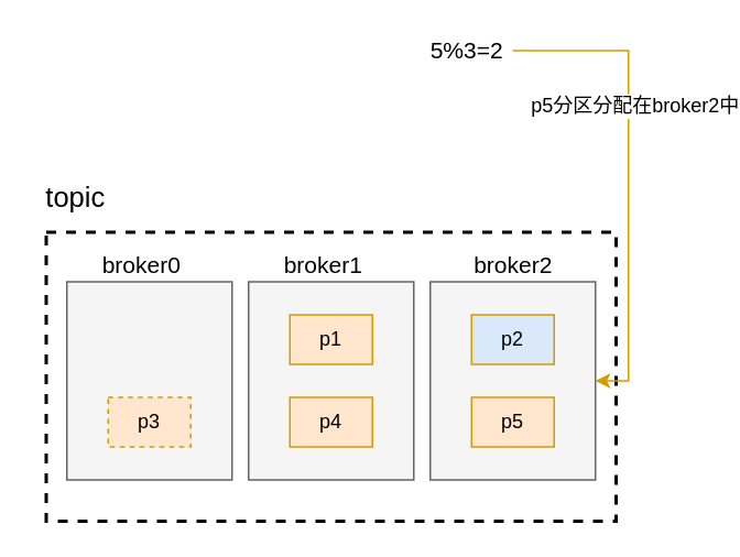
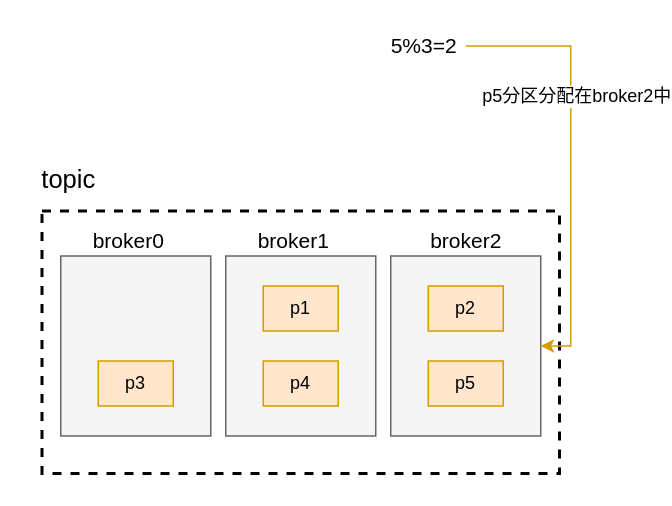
  <mxCell id="0" />
  <mxCell id="1" parent="0" />
  <mxCell id="2" value="" style="rounded=0;whiteSpace=wrap;html=1;dashed=1;strokeWidth=2;" vertex="1" parent="1"><mxGeometry x="27.5" y="140" width="345" height="175" as="geometry" /></mxCell>
  <mxCell id="3" value="" style="rounded=0;whiteSpace=wrap;html=1;fillColor=#f5f5f5;strokeColor=#666666;fontColor=#333333;" vertex="1" parent="1"><mxGeometry x="260" y="170" width="100" height="120" as="geometry" /></mxCell>
  <mxCell id="4" value="" style="rounded=0;whiteSpace=wrap;html=1;fillColor=#f5f5f5;strokeColor=#666666;fontColor=#333333;" vertex="1" parent="1"><mxGeometry x="150" y="170" width="100" height="120" as="geometry" /></mxCell>
  <mxCell id="5" value="" style="rounded=0;whiteSpace=wrap;html=1;fillColor=#f5f5f5;strokeColor=#666666;fontColor=#333333;" vertex="1" parent="1"><mxGeometry x="40" y="170" width="100" height="120" as="geometry" /></mxCell>
- <mxCell id="6" value="p3" style="rounded=0;whiteSpace=wrap;html=1;fillColor=#ffe6cc;strokeColor=#d79b00;dashed=1;" vertex="1" parent="1"><mxGeometry x="65" y="240" width="50" height="30" as="geometry" /></mxCell>
+ <mxCell id="6" value="p3" style="rounded=0;whiteSpace=wrap;html=1;fillColor=#ffe6cc;strokeColor=#d79b00;" vertex="1" parent="1"><mxGeometry x="65" y="240" width="50" height="30" as="geometry" /></mxCell>
  <mxCell id="7" value="p1" style="rounded=0;whiteSpace=wrap;html=1;fillColor=#ffe6cc;strokeColor=#d79b00;" vertex="1" parent="1"><mxGeometry x="175" y="190" width="50" height="30" as="geometry" /></mxCell>
  <mxCell id="8" value="p4" style="rounded=0;whiteSpace=wrap;html=1;fillColor=#ffe6cc;strokeColor=#d79b00;" vertex="1" parent="1"><mxGeometry x="175" y="240" width="50" height="30" as="geometry" /></mxCell>
- <mxCell id="9" value="p2" style="rounded=0;whiteSpace=wrap;html=1;fillColor=#dae8fc;strokeColor=#d79b00;" vertex="1" parent="1"><mxGeometry x="285" y="190" width="50" height="30" as="geometry" /></mxCell>
+ <mxCell id="9" value="p2" style="rounded=0;whiteSpace=wrap;html=1;fillColor=#ffe6cc;strokeColor=#d79b00;" vertex="1" parent="1"><mxGeometry x="285" y="190" width="50" height="30" as="geometry" /></mxCell>
  <mxCell id="10" value="p5" style="rounded=0;whiteSpace=wrap;html=1;fillColor=#ffe6cc;strokeColor=#d79b00;" vertex="1" parent="1"><mxGeometry x="285" y="240" width="50" height="30" as="geometry" /></mxCell>
  <mxCell id="11" value="&lt;font style=&quot;font-size: 17px&quot;&gt;topic&lt;/font&gt;" style="text;html=1;align=center;verticalAlign=middle;resizable=0;points=[];;autosize=1;" vertex="1" parent="1"><mxGeometry x="20" y="110" width="50" height="20" as="geometry" /></mxCell>
  <mxCell id="12" value="&lt;font style=&quot;font-size: 14px&quot;&gt;broker0&lt;/font&gt;" style="text;html=1;align=center;verticalAlign=middle;resizable=0;points=[];;autosize=1;" vertex="1" parent="1"><mxGeometry x="55" y="150" width="60" height="20" as="geometry" /></mxCell>
  <mxCell id="13" value="&lt;font style=&quot;font-size: 14px&quot;&gt;broker1&lt;/font&gt;" style="text;html=1;align=center;verticalAlign=middle;resizable=0;points=[];;autosize=1;" vertex="1" parent="1"><mxGeometry x="165" y="150" width="60" height="20" as="geometry" /></mxCell>
  <mxCell id="14" value="&lt;font style=&quot;font-size: 14px&quot;&gt;broker2&lt;/font&gt;" style="text;html=1;align=center;verticalAlign=middle;resizable=0;points=[];;autosize=1;" vertex="1" parent="1"><mxGeometry x="280" y="150" width="60" height="20" as="geometry" /></mxCell>
  <mxCell id="15" style="edgeStyle=orthogonalEdgeStyle;rounded=0;orthogonalLoop=1;jettySize=auto;html=1;entryX=1;entryY=0.5;entryDx=0;entryDy=0;fillColor=#ffe6cc;strokeColor=#d79b00;" edge="1" parent="1" source="17" target="3"><mxGeometry relative="1" as="geometry"><Array as="points"><mxPoint x="380" y="30" /><mxPoint x="380" y="230" /></Array></mxGeometry></mxCell>
  <mxCell id="16" value="p5分区分配在broker2中" style="text;html=1;align=center;verticalAlign=middle;resizable=0;points=[];;labelBackgroundColor=#ffffff;" vertex="1" connectable="0" parent="15"><mxGeometry x="-0.29" y="3" relative="1" as="geometry"><mxPoint as="offset" /></mxGeometry></mxCell>
  <mxCell id="17" value="&lt;font style=&quot;font-size: 14px&quot;&gt;&amp;nbsp;5%3=2&lt;/font&gt;" style="text;html=1;align=center;verticalAlign=middle;resizable=0;points=[];;autosize=1;" vertex="1" parent="1"><mxGeometry x="250" y="20" width="60" height="20" as="geometry" /></mxCell>
